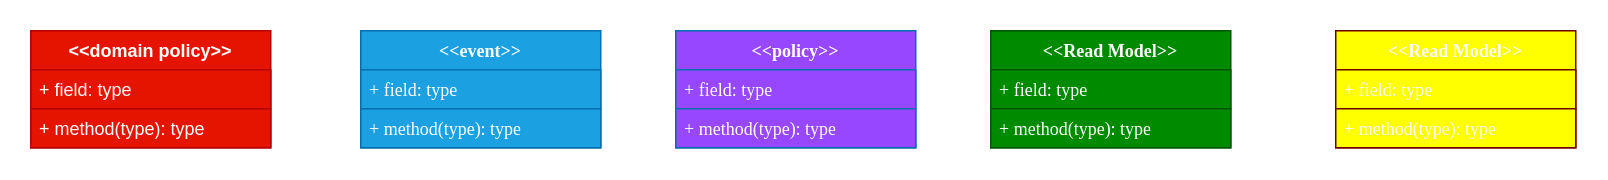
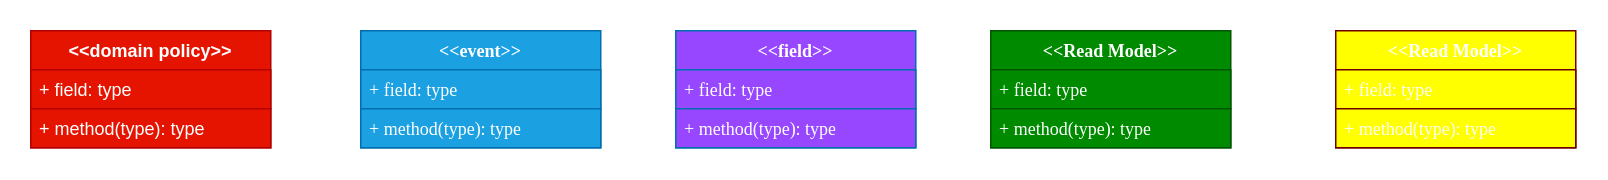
  <mxCell id="0" />
  <mxCell id="1" parent="0" />
  <mxCell id="2" value="&amp;lt;&amp;lt;domain policy&amp;gt;&amp;gt;" style="swimlane;fontStyle=1;align=center;verticalAlign=top;childLayout=stackLayout;horizontal=1;startSize=26;horizontalStack=0;resizeParent=1;resizeParentMax=0;resizeLast=0;collapsible=1;marginBottom=0;whiteSpace=wrap;html=1;fillColor=#e51400;fontColor=#ffffff;strokeColor=#B20000;" parent="1" vertex="1"><mxGeometry x="20" y="20" width="160" height="78" as="geometry" /></mxCell>
  <mxCell id="3" value="+ field: type" style="text;strokeColor=#B20000;fillColor=#e51400;align=left;verticalAlign=top;spacingLeft=4;spacingRight=4;overflow=hidden;rotatable=0;points=[[0,0.5],[1,0.5]];portConstraint=eastwest;whiteSpace=wrap;html=1;fontColor=#ffffff;" parent="2" vertex="1"><mxGeometry y="26" width="160" height="26" as="geometry" /></mxCell>
  <mxCell id="4" value="+ method(type): type" style="text;strokeColor=#B20000;fillColor=#e51400;align=left;verticalAlign=top;spacingLeft=4;spacingRight=4;overflow=hidden;rotatable=0;points=[[0,0.5],[1,0.5]];portConstraint=eastwest;whiteSpace=wrap;html=1;fontColor=#ffffff;" parent="2" vertex="1"><mxGeometry y="52" width="160" height="26" as="geometry" /></mxCell>
  <mxCell id="5" value="&amp;lt;&amp;lt;event&amp;gt;&amp;gt;" style="swimlane;fontStyle=1;align=center;verticalAlign=top;childLayout=stackLayout;horizontal=1;startSize=26;horizontalStack=0;resizeParent=1;resizeParentMax=0;resizeLast=0;collapsible=1;marginBottom=0;whiteSpace=wrap;html=1;fontFamily=Architects Daughter;fontSource=https%3A%2F%2Ffonts.googleapis.com%2Fcss%3Ffamily%3DArchitects%2BDaughter;fillColor=#1ba1e2;fontColor=#ffffff;strokeColor=#006EAF;" vertex="1" parent="1"><mxGeometry x="240" y="20" width="160" height="78" as="geometry" /></mxCell>
  <mxCell id="6" value="+ field: type" style="text;strokeColor=#006EAF;fillColor=#1ba1e2;align=left;verticalAlign=top;spacingLeft=4;spacingRight=4;overflow=hidden;rotatable=0;points=[[0,0.5],[1,0.5]];portConstraint=eastwest;whiteSpace=wrap;html=1;fontFamily=Architects Daughter;fontSource=https%3A%2F%2Ffonts.googleapis.com%2Fcss%3Ffamily%3DArchitects%2BDaughter;fontColor=#ffffff;" vertex="1" parent="5"><mxGeometry y="26" width="160" height="26" as="geometry" /></mxCell>
  <mxCell id="7" value="+ method(type): type" style="text;strokeColor=#006EAF;fillColor=#1ba1e2;align=left;verticalAlign=top;spacingLeft=4;spacingRight=4;overflow=hidden;rotatable=0;points=[[0,0.5],[1,0.5]];portConstraint=eastwest;whiteSpace=wrap;html=1;fontFamily=Architects Daughter;fontSource=https%3A%2F%2Ffonts.googleapis.com%2Fcss%3Ffamily%3DArchitects%2BDaughter;fontColor=#ffffff;" vertex="1" parent="5"><mxGeometry y="52" width="160" height="26" as="geometry" /></mxCell>
- <mxCell id="8" value="&amp;lt;&amp;lt;policy&amp;gt;&amp;gt;" style="swimlane;fontStyle=1;align=center;verticalAlign=top;childLayout=stackLayout;horizontal=1;startSize=26;horizontalStack=0;resizeParent=1;resizeParentMax=0;resizeLast=0;collapsible=1;marginBottom=0;whiteSpace=wrap;html=1;fontFamily=Architects Daughter;fontSource=https%3A%2F%2Ffonts.googleapis.com%2Fcss%3Ffamily%3DArchitects%2BDaughter;fillColor=#9747ff;fontColor=#ffffff;strokeColor=#006EAF;" vertex="1" parent="1"><mxGeometry x="450" y="20" width="160" height="78" as="geometry" /></mxCell>
+ <mxCell id="8" value="&amp;lt;&amp;lt;field&amp;gt;&amp;gt;" style="swimlane;fontStyle=1;align=center;verticalAlign=top;childLayout=stackLayout;horizontal=1;startSize=26;horizontalStack=0;resizeParent=1;resizeParentMax=0;resizeLast=0;collapsible=1;marginBottom=0;whiteSpace=wrap;html=1;fontFamily=Architects Daughter;fontSource=https%3A%2F%2Ffonts.googleapis.com%2Fcss%3Ffamily%3DArchitects%2BDaughter;fillColor=#9747ff;fontColor=#ffffff;strokeColor=#006EAF;" vertex="1" parent="1"><mxGeometry x="450" y="20" width="160" height="78" as="geometry" /></mxCell>
  <mxCell id="9" value="+ field: type" style="text;strokeColor=#006EAF;fillColor=#9747FF;align=left;verticalAlign=top;spacingLeft=4;spacingRight=4;overflow=hidden;rotatable=0;points=[[0,0.5],[1,0.5]];portConstraint=eastwest;whiteSpace=wrap;html=1;fontFamily=Architects Daughter;fontSource=https%3A%2F%2Ffonts.googleapis.com%2Fcss%3Ffamily%3DArchitects%2BDaughter;fontColor=#ffffff;" vertex="1" parent="8"><mxGeometry y="26" width="160" height="26" as="geometry" /></mxCell>
  <mxCell id="10" value="+ method(type): type" style="text;strokeColor=#006EAF;fillColor=#9747FF;align=left;verticalAlign=top;spacingLeft=4;spacingRight=4;overflow=hidden;rotatable=0;points=[[0,0.5],[1,0.5]];portConstraint=eastwest;whiteSpace=wrap;html=1;fontFamily=Architects Daughter;fontSource=https%3A%2F%2Ffonts.googleapis.com%2Fcss%3Ffamily%3DArchitects%2BDaughter;fontColor=#ffffff;" vertex="1" parent="8"><mxGeometry y="52" width="160" height="26" as="geometry" /></mxCell>
  <mxCell id="11" value="&amp;lt;&amp;lt;Read Model&amp;gt;&amp;gt;" style="swimlane;fontStyle=1;align=center;verticalAlign=top;childLayout=stackLayout;horizontal=1;startSize=26;horizontalStack=0;resizeParent=1;resizeParentMax=0;resizeLast=0;collapsible=1;marginBottom=0;whiteSpace=wrap;html=1;fontFamily=Architects Daughter;fontSource=https%3A%2F%2Ffonts.googleapis.com%2Fcss%3Ffamily%3DArchitects%2BDaughter;fillColor=#008a00;fontColor=#ffffff;strokeColor=#005700;" vertex="1" parent="1"><mxGeometry x="660" y="20" width="160" height="78" as="geometry" /></mxCell>
  <mxCell id="12" value="+ field: type" style="text;strokeColor=#005700;fillColor=#008a00;align=left;verticalAlign=top;spacingLeft=4;spacingRight=4;overflow=hidden;rotatable=0;points=[[0,0.5],[1,0.5]];portConstraint=eastwest;whiteSpace=wrap;html=1;fontFamily=Architects Daughter;fontSource=https%3A%2F%2Ffonts.googleapis.com%2Fcss%3Ffamily%3DArchitects%2BDaughter;fontColor=#ffffff;" vertex="1" parent="11"><mxGeometry y="26" width="160" height="26" as="geometry" /></mxCell>
  <mxCell id="13" value="+ method(type): type" style="text;strokeColor=#005700;fillColor=#008a00;align=left;verticalAlign=top;spacingLeft=4;spacingRight=4;overflow=hidden;rotatable=0;points=[[0,0.5],[1,0.5]];portConstraint=eastwest;whiteSpace=wrap;html=1;fontFamily=Architects Daughter;fontSource=https%3A%2F%2Ffonts.googleapis.com%2Fcss%3Ffamily%3DArchitects%2BDaughter;fontColor=#ffffff;" vertex="1" parent="11"><mxGeometry y="52" width="160" height="26" as="geometry" /></mxCell>
  <mxCell id="14" value="&amp;lt;&amp;lt;Read Model&amp;gt;&amp;gt;" style="swimlane;fontStyle=1;align=center;verticalAlign=top;childLayout=stackLayout;horizontal=1;startSize=26;horizontalStack=0;resizeParent=1;resizeParentMax=0;resizeLast=0;collapsible=1;marginBottom=0;whiteSpace=wrap;html=1;fontFamily=Architects Daughter;fontSource=https%3A%2F%2Ffonts.googleapis.com%2Fcss%3Ffamily%3DArchitects%2BDaughter;fillColor=#ffff00;fontColor=#ffffff;strokeColor=#6F0000;fillStyle=auto;" vertex="1" parent="1"><mxGeometry x="890" y="20" width="160" height="78" as="geometry" /></mxCell>
  <mxCell id="15" value="+ field: type" style="text;strokeColor=#6F0000;fillColor=#ffff00;align=left;verticalAlign=top;spacingLeft=4;spacingRight=4;overflow=hidden;rotatable=0;points=[[0,0.5],[1,0.5]];portConstraint=eastwest;whiteSpace=wrap;html=1;fontFamily=Architects Daughter;fontSource=https%3A%2F%2Ffonts.googleapis.com%2Fcss%3Ffamily%3DArchitects%2BDaughter;fontColor=#ffffff;fillStyle=auto;" vertex="1" parent="14"><mxGeometry y="26" width="160" height="26" as="geometry" /></mxCell>
  <mxCell id="16" value="+ method(type): type" style="text;strokeColor=#6F0000;fillColor=#ffff00;align=left;verticalAlign=top;spacingLeft=4;spacingRight=4;overflow=hidden;rotatable=0;points=[[0,0.5],[1,0.5]];portConstraint=eastwest;whiteSpace=wrap;html=1;fontFamily=Architects Daughter;fontSource=https%3A%2F%2Ffonts.googleapis.com%2Fcss%3Ffamily%3DArchitects%2BDaughter;fontColor=#ffffff;" vertex="1" parent="14"><mxGeometry y="52" width="160" height="26" as="geometry" /></mxCell>
